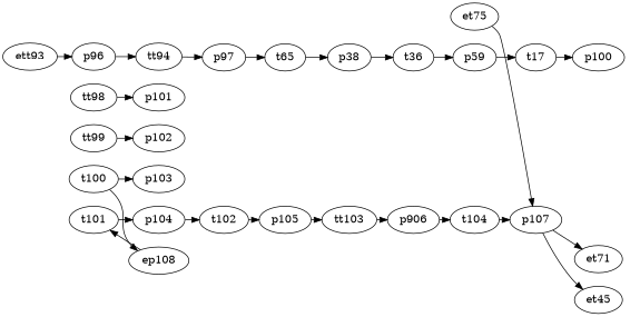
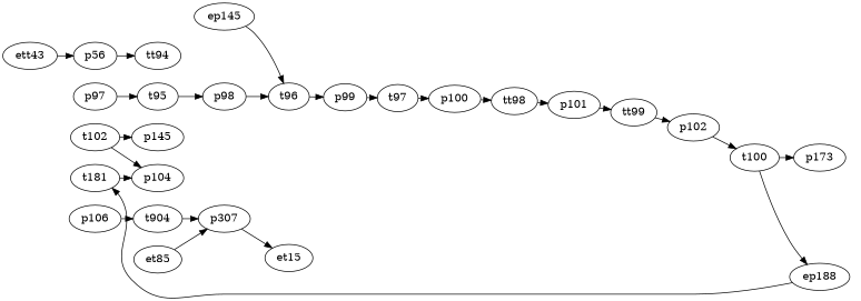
  digraph {
    nodesep=0.25
    rankdir=LR
    ranksep=0.2
-   p96
+   p96 [label=p56]
    tt94
    p97
-   t95 [label=t65]
-   p98 [label=p38]
-   t96 [label=t36]
-   p99 [label=p59]
-   t97 [label=t17]
+   t95
+   p98
+   t96
+   p99
+   t97
    p100
    tt98
    p101
    tt99
    p102
    t100
-   p103
-   t101
+   p103 [label=p173]
+   t101 [label=t181]
    p104
    t102
-   p105
-   tt103
-   p106 [label=p906]
-   t104
-   p107
-   ep108
-   et71
-   et45
-   ett93
-   et85 [label=et75]
+   p105 [label=p145]
+   p106
+   t104 [label=t904]
+   p107 [label=p307]
+   ep108 [label=ep188]
+   et45 [label=et15]
+   ett93 [label=ett43]
+   ep145
+   et85
    subgraph cluster_1 {
      color=white
      labelloc=b
      style=dashed
      p96
      tt94
      p97
      t95
      p98
      t96
      p99
      t97
      p100
      tt98
      p101
      tt99
      p102
      t100
      p103
      t101
      p104
      t102
      p105
-     tt103
      p106
      t104
      p107
    }
    p96 -> tt94
-   tt94 -> p97
    p97 -> t95
    t95 -> p98
    p98 -> t96
    t96 -> p99
    p99 -> t97
    t97 -> p100
+   p100 -> tt98
    tt98 -> p101
+   p101 -> tt99
    tt99 -> p102
+   p102 -> t100
    t100 -> p103
    t100 -> ep108
    t101 -> p104
-   p104 -> t102
+   t102 -> p104
    t102 -> p105
-   p105 -> tt103
-   tt103 -> p106
    p106 -> t104
    t104 -> p107
-   p107 -> et71
    p107 -> et45
    ep108 -> t101
    ett93 -> p96
+   ep145 -> t96
    et85 -> p107
  }
